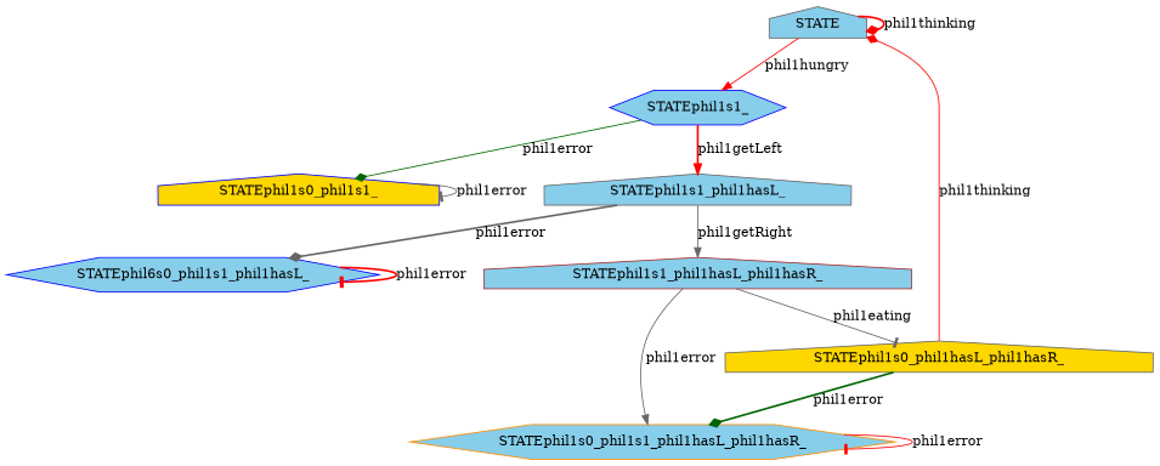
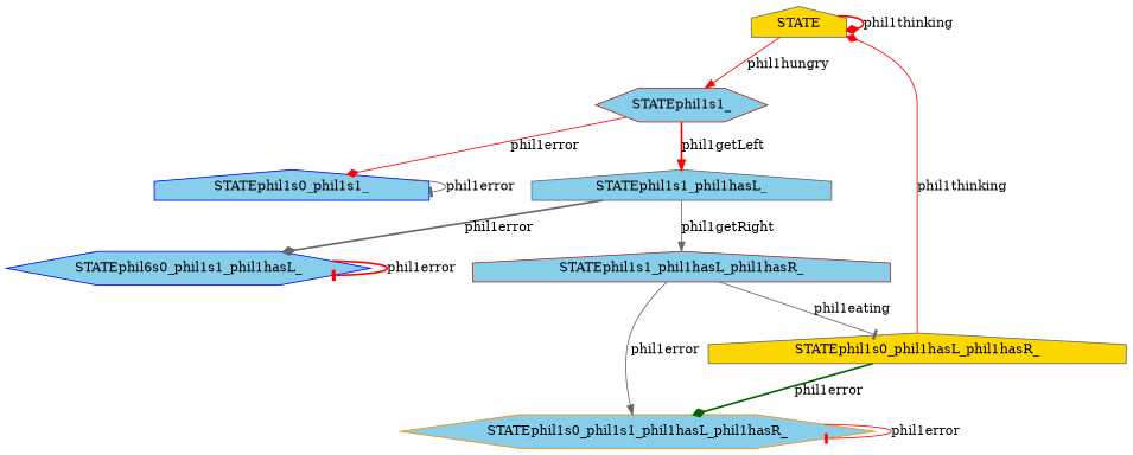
  digraph {
    node [color=gray40 fillcolor=skyblue shape=house style=filled]
    edge [arrowhead=diamond color=red style=solid]
-   STATE
-   STATEphil1s1_ [color=blue shape=hexagon]
-   STATEphil1s0_phil1s1_ [color=blue fillcolor=gold]
+   STATE [fillcolor=gold]
+   STATEphil1s1_ [color=brown shape=hexagon]
+   STATEphil1s0_phil1s1_ [color=blue]
    STATEphil1s1_phil1hasL_
    n5 [color=blue label=STATEphil6s0_phil1s1_phil1hasL_ shape=hexagon]
    STATEphil1s1_phil1hasL_phil1hasR_ [color=brown]
    STATEphil1s0_phil1s1_phil1hasL_phil1hasR_ [color=darkorange shape=hexagon]
    STATEphil1s0_phil1hasL_phil1hasR_ [fillcolor=gold]
    STATE -> STATE [label=phil1thinking style=bold]
    STATE -> STATEphil1s1_ [arrowhead=normal label=phil1hungry]
-   STATEphil1s1_ -> STATEphil1s0_phil1s1_ [color=darkgreen label=phil1error]
+   STATEphil1s1_ -> STATEphil1s0_phil1s1_ [label=phil1error]
    STATEphil1s1_ -> STATEphil1s1_phil1hasL_ [arrowhead=normal label=phil1getLeft style=bold]
    STATEphil1s0_phil1s1_ -> STATEphil1s0_phil1s1_ [arrowhead=tee color=gray40 label=phil1error]
    STATEphil1s1_phil1hasL_ -> n5 [color=gray40 label=phil1error style=bold]
    STATEphil1s1_phil1hasL_ -> STATEphil1s1_phil1hasL_phil1hasR_ [arrowhead=normal color=gray40 label=phil1getRight]
    n5 -> n5 [arrowhead=tee label=phil1error style=bold]
    STATEphil1s1_phil1hasL_phil1hasR_ -> STATEphil1s0_phil1s1_phil1hasL_phil1hasR_ [arrowhead=normal color=gray40 label=phil1error]
    STATEphil1s1_phil1hasL_phil1hasR_ -> STATEphil1s0_phil1hasL_phil1hasR_ [arrowhead=tee color=gray40 label=phil1eating]
    STATEphil1s0_phil1s1_phil1hasL_phil1hasR_ -> STATEphil1s0_phil1s1_phil1hasL_phil1hasR_ [arrowhead=tee label=phil1error]
    STATEphil1s0_phil1hasL_phil1hasR_ -> STATE [label=phil1thinking]
    STATEphil1s0_phil1hasL_phil1hasR_ -> STATEphil1s0_phil1s1_phil1hasL_phil1hasR_ [color=darkgreen label=phil1error style=bold]
  }
